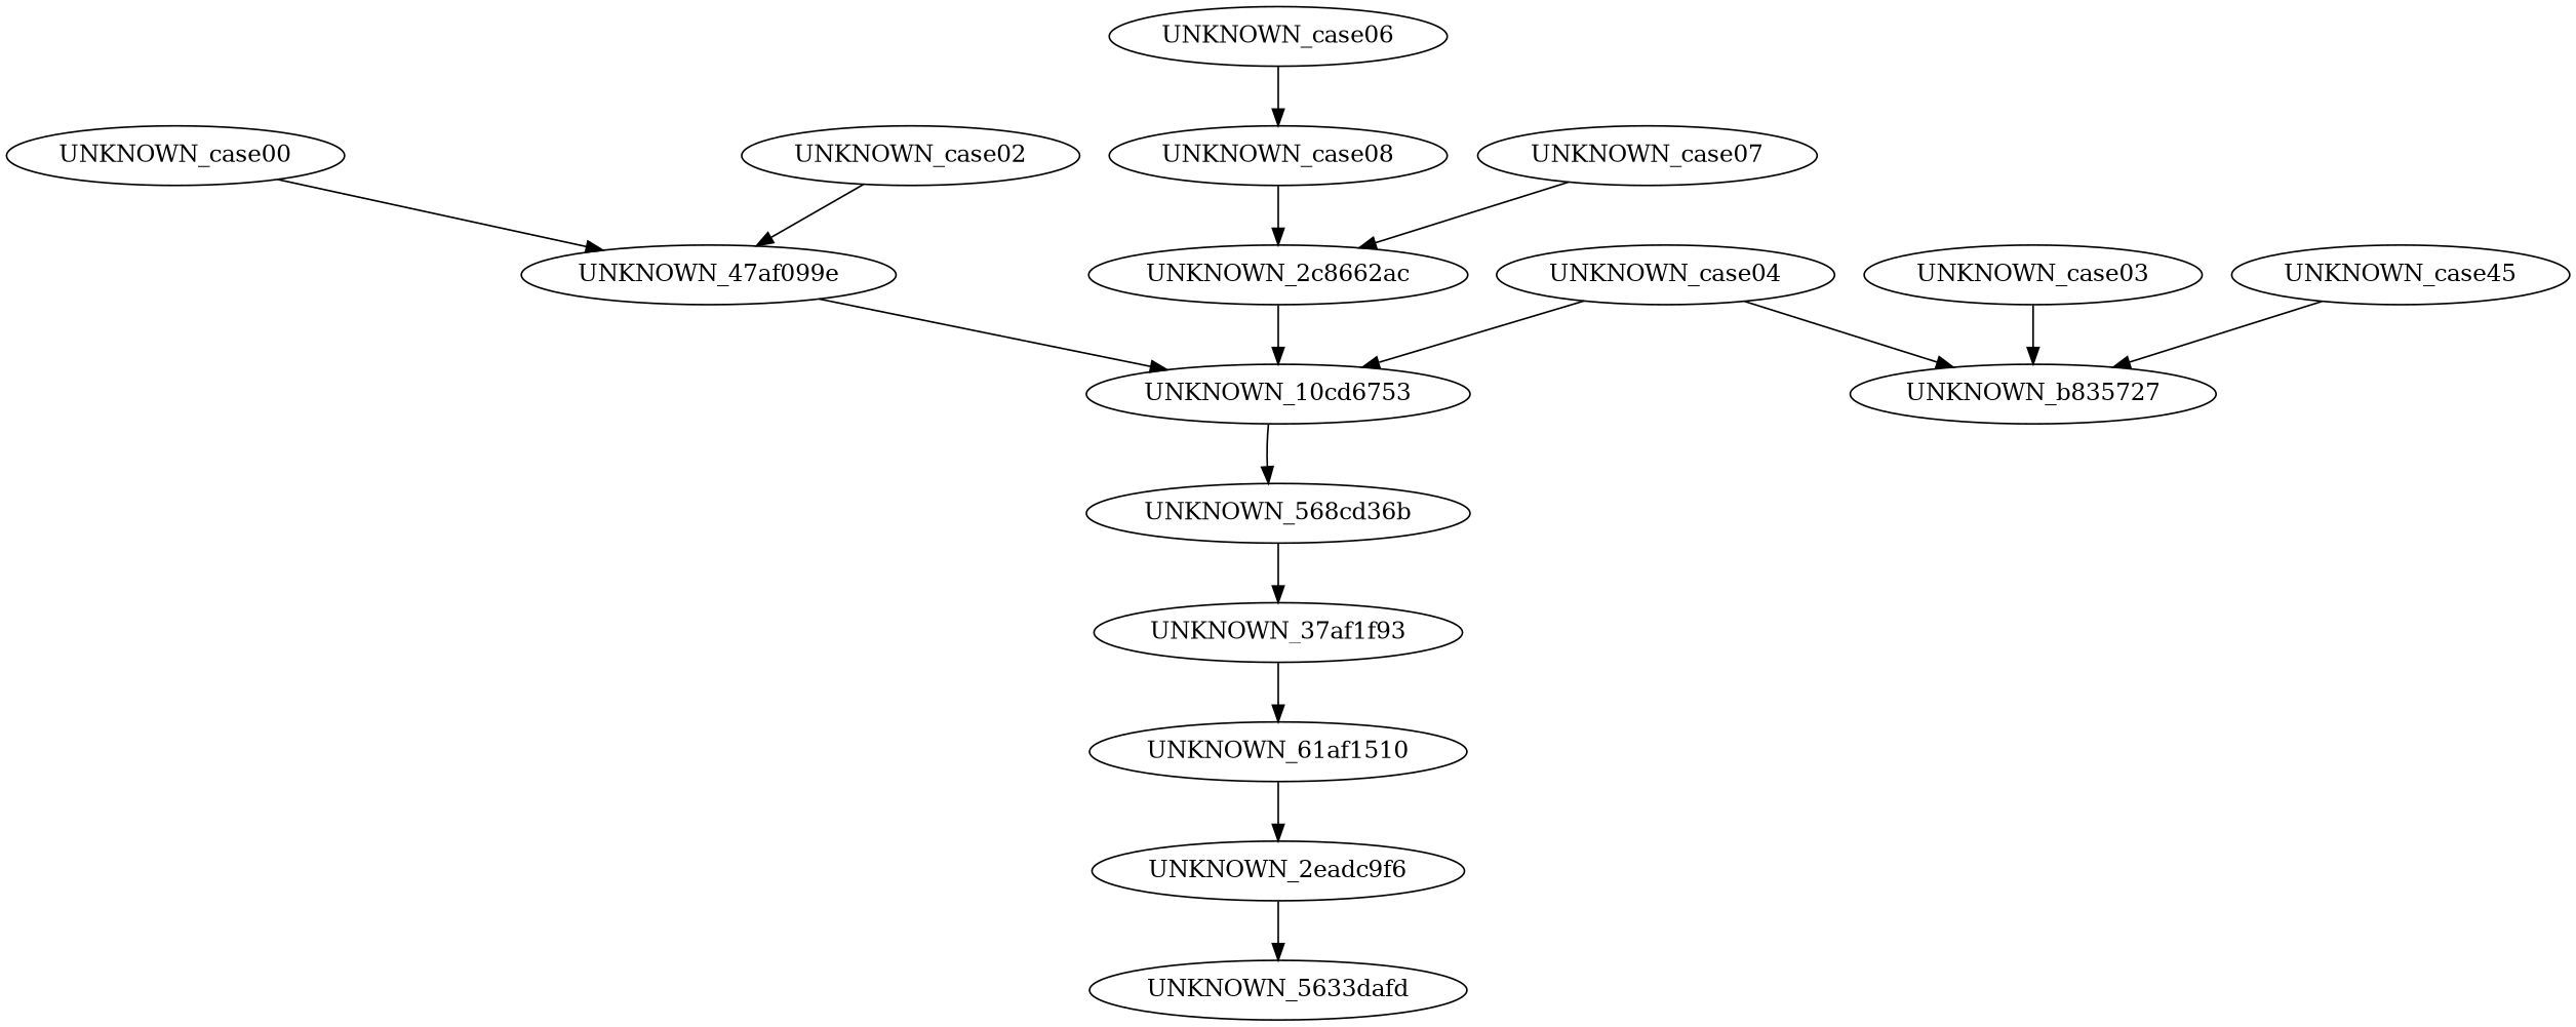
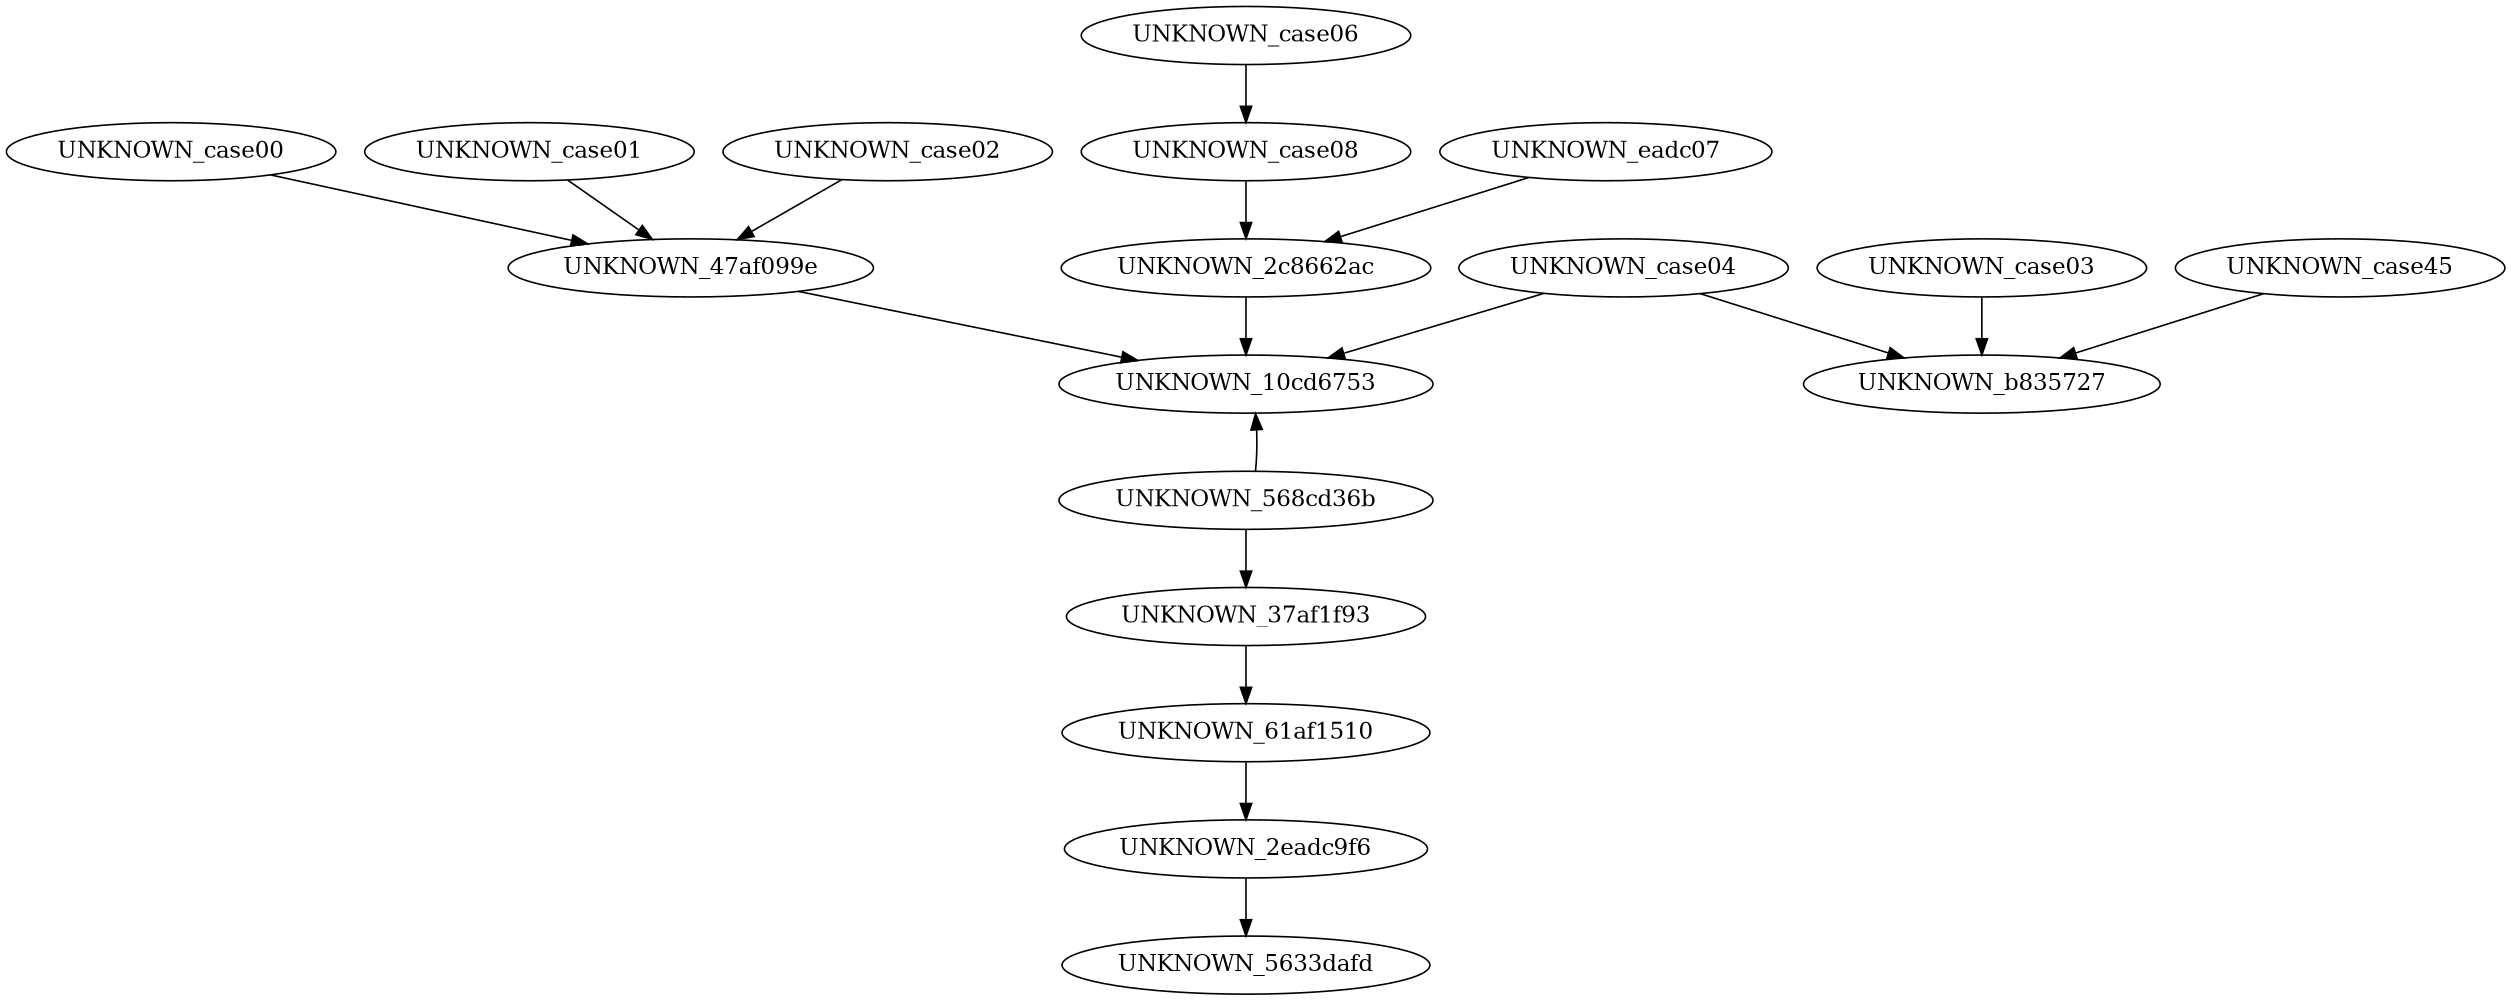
  digraph {
    UNKNOWN_case00
    UNKNOWN_47af099e
    UNKNOWN_10cd6753
    n4 [label=UNKNOWN_568cd36b]
+   UNKNOWN_case01
    UNKNOWN_case02
    UNKNOWN_case03
    UNKNOWN_b835727
    UNKNOWN_case04
    n10 [label=UNKNOWN_case45]
    UNKNOWN_case06
    UNKNOWN_case08
    UNKNOWN_2c8662ac
-   UNKNOWN_case07
+   UNKNOWN_case07 [label=UNKNOWN_eadc07]
    UNKNOWN_37af1f93
    UNKNOWN_61af1510
    UNKNOWN_2eadc9f6
    UNKNOWN_5633dafd
    UNKNOWN_case00 -> UNKNOWN_47af099e
    UNKNOWN_47af099e -> UNKNOWN_10cd6753
-   UNKNOWN_10cd6753 -> n4
+   n4 -> UNKNOWN_10cd6753
    n4 -> UNKNOWN_37af1f93
+   UNKNOWN_case01 -> UNKNOWN_47af099e
    UNKNOWN_case02 -> UNKNOWN_47af099e
    UNKNOWN_case03 -> UNKNOWN_b835727
    UNKNOWN_case04 -> UNKNOWN_10cd6753
    UNKNOWN_case04 -> UNKNOWN_b835727
    n10 -> UNKNOWN_b835727
    UNKNOWN_case06 -> UNKNOWN_case08
    UNKNOWN_case08 -> UNKNOWN_2c8662ac
    UNKNOWN_2c8662ac -> UNKNOWN_10cd6753
    UNKNOWN_case07 -> UNKNOWN_2c8662ac
    UNKNOWN_37af1f93 -> UNKNOWN_61af1510
    UNKNOWN_61af1510 -> UNKNOWN_2eadc9f6
    UNKNOWN_2eadc9f6 -> UNKNOWN_5633dafd
  }
